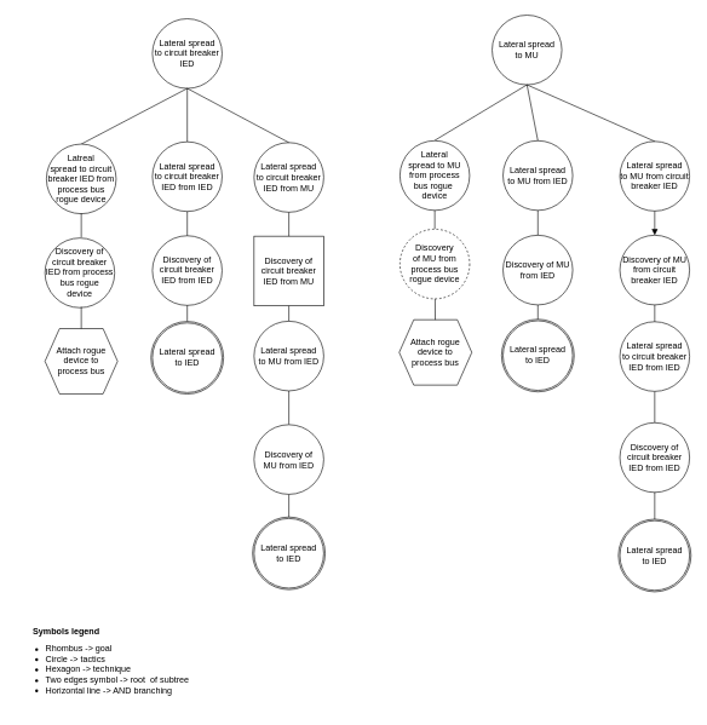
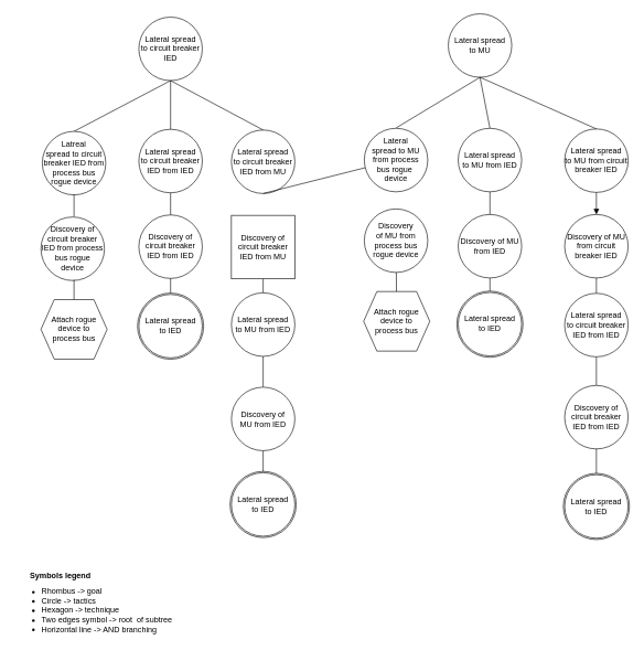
  <mxCell id="0" />
  <mxCell id="1" parent="0" />
  <mxCell id="2" value="&lt;font style=&quot;font-size: 12px&quot;&gt;Symbols legend&lt;/font&gt;" style="text;strokeColor=none;fillColor=none;html=1;fontSize=24;fontStyle=1;verticalAlign=middle;align=center;" parent="1" vertex="1"><mxGeometry x="40" y="846" width="100" height="40" as="geometry" /></mxCell>
  <mxCell id="3" value="&lt;ul&gt;&lt;li&gt;&lt;span&gt;Rhombus -&amp;gt; goal&lt;/span&gt;&lt;/li&gt;&lt;li&gt;&lt;span&gt;Circle -&amp;gt; tactics&lt;/span&gt;&lt;br&gt;&lt;/li&gt;&lt;li&gt;Hexagon -&amp;gt; technique&lt;/li&gt;&lt;li&gt;Two edges symbol -&amp;gt; root&amp;nbsp; of subtree&lt;/li&gt;&lt;li&gt;Horizontal line -&amp;gt; AND branching&lt;/li&gt;&lt;/ul&gt;" style="text;strokeColor=none;fillColor=none;html=1;whiteSpace=wrap;verticalAlign=middle;overflow=hidden;fontSize=12;" parent="1" vertex="1"><mxGeometry x="20" y="867" width="270" height="110" as="geometry" /></mxCell>
  <mxCell id="4" value="Lateral spread&lt;br&gt;to circuit breaker IED from IED" style="ellipse;whiteSpace=wrap;html=1;aspect=fixed;" parent="1" vertex="1"><mxGeometry x="209" y="194.9" width="96" height="96" as="geometry" /></mxCell>
  <mxCell id="5" value="" style="endArrow=none;html=1;rounded=0;exitX=0.5;exitY=1;exitDx=0;exitDy=0;entryX=0.5;entryY=0;entryDx=0;entryDy=0;" parent="1" target="39" edge="1"><mxGeometry width="50" height="50" relative="1" as="geometry"><mxPoint x="257" y="401.65" as="sourcePoint" /><mxPoint x="257" y="437.18" as="targetPoint" /></mxGeometry></mxCell>
  <mxCell id="6" value="Discovery of circuit breaker IED from IED" style="ellipse;whiteSpace=wrap;html=1;aspect=fixed;" parent="1" vertex="1"><mxGeometry x="209" y="324.34" width="96" height="96" as="geometry" /></mxCell>
  <mxCell id="7" value="" style="endArrow=none;html=1;rounded=0;exitX=0.5;exitY=1;exitDx=0;exitDy=0;entryX=0.5;entryY=0;entryDx=0;entryDy=0;" parent="1" source="4" target="6" edge="1"><mxGeometry width="50" height="50" relative="1" as="geometry"><mxPoint x="267" y="453.17" as="sourcePoint" /><mxPoint x="267" y="474.18" as="targetPoint" /></mxGeometry></mxCell>
  <mxCell id="8" value="Lateral spread&lt;br&gt;to circuit breaker IED" style="ellipse;whiteSpace=wrap;html=1;aspect=fixed;" parent="1" vertex="1"><mxGeometry x="209" y="25.37" width="96" height="96" as="geometry" /></mxCell>
  <mxCell id="9" value="" style="endArrow=none;html=1;rounded=0;exitX=0.5;exitY=1;exitDx=0;exitDy=0;entryX=0.5;entryY=0;entryDx=0;entryDy=0;" parent="1" source="8" target="4" edge="1"><mxGeometry width="50" height="50" relative="1" as="geometry"><mxPoint x="267" y="76.93" as="sourcePoint" /><mxPoint x="267" y="126.72" as="targetPoint" /></mxGeometry></mxCell>
  <mxCell id="10" value="Lateral spread&lt;br&gt;to circuit breaker IED from MU" style="ellipse;whiteSpace=wrap;html=1;aspect=fixed;" parent="1" vertex="1"><mxGeometry x="349" y="195.97" width="96" height="96" as="geometry" /></mxCell>
  <mxCell id="11" value="" style="endArrow=none;html=1;rounded=0;exitX=0.5;exitY=1;exitDx=0;exitDy=0;" parent="1" target="35" edge="1"><mxGeometry width="50" height="50" relative="1" as="geometry"><mxPoint x="397" y="646.65" as="sourcePoint" /><mxPoint x="397" y="695.59" as="targetPoint" /></mxGeometry></mxCell>
  <mxCell id="12" value="Discovery of circuit breaker IED from MU" style="whiteSpace=wrap;html=1;aspect=fixed;rounded=0;" parent="1" vertex="1"><mxGeometry x="349" y="324.97" width="96" height="96" as="geometry" /></mxCell>
- <mxCell id="13" value="" style="endArrow=none;html=1;rounded=0;exitX=0.5;exitY=1;exitDx=0;exitDy=0;entryX=0.5;entryY=0;entryDx=0;entryDy=0;" parent="1" source="10" target="12" edge="1"><mxGeometry width="50" height="50" relative="1" as="geometry"><mxPoint x="407" y="458.24" as="sourcePoint" /><mxPoint x="407" y="479.25" as="targetPoint" /></mxGeometry></mxCell>
+ <mxCell id="13" value="" style="endArrow=none;html=1;rounded=0;exitX=0.5;exitY=1;exitDx=0;exitDy=0;" parent="1" source="10" target="49" edge="1"><mxGeometry width="50" height="50" relative="1" as="geometry"><mxPoint x="407" y="458.24" as="sourcePoint" /><mxPoint x="407" y="479.25" as="targetPoint" /></mxGeometry></mxCell>
  <mxCell id="14" value="" style="endArrow=none;html=1;rounded=0;exitX=0.5;exitY=1;exitDx=0;exitDy=0;entryX=0.5;entryY=0;entryDx=0;entryDy=0;" parent="1" source="8" target="10" edge="1"><mxGeometry width="50" height="50" relative="1" as="geometry"><mxPoint x="397" y="172.4" as="sourcePoint" /><mxPoint x="407" y="131.79" as="targetPoint" /></mxGeometry></mxCell>
  <mxCell id="15" value="" style="endArrow=none;html=1;rounded=0;exitX=0.5;exitY=0;exitDx=0;exitDy=0;" parent="1" source="17" target="16" edge="1"><mxGeometry width="50" height="50" relative="1" as="geometry"><mxPoint x="363" y="569.39" as="sourcePoint" /><mxPoint x="397" y="542.77" as="targetPoint" /><Array as="points" /></mxGeometry></mxCell>
  <mxCell id="16" value="Lateral spread&lt;br&gt;to MU from IED" style="ellipse;whiteSpace=wrap;html=1;aspect=fixed;" parent="1" vertex="1"><mxGeometry x="349" y="442.09" width="96" height="96" as="geometry" /></mxCell>
  <mxCell id="17" value="Discovery of &lt;br&gt;MU from IED" style="ellipse;whiteSpace=wrap;html=1;aspect=fixed;" parent="1" vertex="1"><mxGeometry x="349" y="584.67" width="96" height="96" as="geometry" /></mxCell>
  <mxCell id="18" value="" style="endArrow=none;html=1;rounded=0;exitX=0.5;exitY=1;exitDx=0;exitDy=0;" parent="1" source="12" target="16" edge="1"><mxGeometry width="50" height="50" relative="1" as="geometry"><mxPoint x="449" y="420.75" as="sourcePoint" /><mxPoint x="407" y="314.56" as="targetPoint" /></mxGeometry></mxCell>
  <mxCell id="19" value="Lateral spread&lt;br&gt;to MU from IED" style="ellipse;whiteSpace=wrap;html=1;aspect=fixed;" parent="1" vertex="1"><mxGeometry x="692" y="193.41" width="96" height="96" as="geometry" /></mxCell>
  <mxCell id="20" value="" style="endArrow=none;html=1;rounded=0;exitX=0.5;exitY=1;exitDx=0;exitDy=0;entryX=0.5;entryY=0;entryDx=0;entryDy=0;" parent="1" target="41" edge="1"><mxGeometry width="50" height="50" relative="1" as="geometry"><mxPoint x="740" y="410.27" as="sourcePoint" /><mxPoint x="740" y="431.28" as="targetPoint" /></mxGeometry></mxCell>
  <mxCell id="21" value="Discovery of MU from IED" style="ellipse;whiteSpace=wrap;html=1;aspect=fixed;" parent="1" vertex="1"><mxGeometry x="692" y="323.63" width="96" height="96" as="geometry" /></mxCell>
  <mxCell id="22" value="" style="endArrow=none;html=1;rounded=0;exitX=0.5;exitY=1;exitDx=0;exitDy=0;entryX=0.5;entryY=0;entryDx=0;entryDy=0;" parent="1" source="19" target="21" edge="1"><mxGeometry width="50" height="50" relative="1" as="geometry"><mxPoint x="750" y="420.27" as="sourcePoint" /><mxPoint x="750" y="441.28" as="targetPoint" /></mxGeometry></mxCell>
  <mxCell id="23" value="Lateral spread&lt;br&gt;to MU" style="ellipse;whiteSpace=wrap;html=1;aspect=fixed;" parent="1" vertex="1"><mxGeometry x="677" y="20.37" width="96" height="96" as="geometry" /></mxCell>
  <mxCell id="24" value="" style="endArrow=none;html=1;rounded=0;exitX=0.5;exitY=0;exitDx=0;exitDy=0;entryX=0.5;entryY=1;entryDx=0;entryDy=0;" parent="1" source="19" target="23" edge="1"><mxGeometry width="50" height="50" relative="1" as="geometry"><mxPoint x="737" y="206.48" as="sourcePoint" /><mxPoint x="737" y="133.37" as="targetPoint" /></mxGeometry></mxCell>
  <mxCell id="25" value="Lateral spread&lt;br&gt;to MU from circuit breaker IED" style="ellipse;whiteSpace=wrap;html=1;aspect=fixed;" parent="1" vertex="1"><mxGeometry x="853" y="194.33" width="96" height="96" as="geometry" /></mxCell>
  <mxCell id="26" value="" style="endArrow=none;html=1;rounded=0;exitX=0.5;exitY=1;exitDx=0;exitDy=0;" parent="1" edge="1"><mxGeometry width="50" height="50" relative="1" as="geometry"><mxPoint x="901" y="668" as="sourcePoint" /><mxPoint x="901" y="716.94" as="targetPoint" /></mxGeometry></mxCell>
  <mxCell id="27" value="Discovery of MU from circuit breaker IED" style="ellipse;whiteSpace=wrap;html=1;aspect=fixed;" parent="1" vertex="1"><mxGeometry x="853" y="323.63" width="96" height="96" as="geometry" /></mxCell>
  <mxCell id="28" value="" style="endArrow=block;html=1;rounded=0;exitX=0.5;exitY=1;exitDx=0;exitDy=0;entryX=0.5;entryY=0;entryDx=0;entryDy=0;" parent="1" source="25" target="27" edge="1"><mxGeometry width="50" height="50" relative="1" as="geometry"><mxPoint x="911" y="460.95" as="sourcePoint" /><mxPoint x="911" y="481.96" as="targetPoint" /></mxGeometry></mxCell>
  <mxCell id="29" value="" style="endArrow=none;html=1;rounded=0;exitX=0.5;exitY=0;exitDx=0;exitDy=0;" parent="1" source="31" target="30" edge="1"><mxGeometry width="50" height="50" relative="1" as="geometry"><mxPoint x="867" y="572.1" as="sourcePoint" /><mxPoint x="901" y="545.48" as="targetPoint" /><Array as="points" /></mxGeometry></mxCell>
  <mxCell id="30" value="Lateral spread&lt;br&gt;to circuit breaker IED from IED" style="ellipse;whiteSpace=wrap;html=1;aspect=fixed;" parent="1" vertex="1"><mxGeometry x="853" y="442.8" width="96" height="96" as="geometry" /></mxCell>
  <mxCell id="31" value="Discovery of circuit breaker IED&amp;nbsp;from IED" style="ellipse;whiteSpace=wrap;html=1;aspect=fixed;" parent="1" vertex="1"><mxGeometry x="853" y="582.02" width="96" height="96" as="geometry" /></mxCell>
  <mxCell id="32" value="" style="endArrow=none;html=1;rounded=0;exitX=0.5;exitY=1;exitDx=0;exitDy=0;" parent="1" source="27" target="30" edge="1"><mxGeometry width="50" height="50" relative="1" as="geometry"><mxPoint x="953" y="423.46" as="sourcePoint" /><mxPoint x="911" y="317.27" as="targetPoint" /></mxGeometry></mxCell>
  <mxCell id="33" value="" style="endArrow=none;html=1;rounded=0;exitX=0.5;exitY=1;exitDx=0;exitDy=0;entryX=0.5;entryY=0;entryDx=0;entryDy=0;" parent="1" source="23" target="25" edge="1"><mxGeometry width="50" height="50" relative="1" as="geometry"><mxPoint x="892" y="123.37" as="sourcePoint" /><mxPoint x="962" y="196.86" as="targetPoint" /></mxGeometry></mxCell>
  <mxCell id="34" value="" style="ellipse;whiteSpace=wrap;html=1;aspect=fixed;" parent="1" vertex="1"><mxGeometry x="347" y="711.94" width="100" height="100" as="geometry" /></mxCell>
  <mxCell id="35" value="Lateral spread&lt;br&gt;to IED" style="ellipse;whiteSpace=wrap;html=1;aspect=fixed;" parent="1" vertex="1"><mxGeometry x="349" y="713.94" width="96" height="96" as="geometry" /></mxCell>
  <mxCell id="36" value="" style="ellipse;whiteSpace=wrap;html=1;aspect=fixed;" parent="1" vertex="1"><mxGeometry x="851" y="714.94" width="100" height="100" as="geometry" /></mxCell>
  <mxCell id="37" value="Lateral spread&lt;br&gt;to IED" style="ellipse;whiteSpace=wrap;html=1;aspect=fixed;" parent="1" vertex="1"><mxGeometry x="853" y="716.94" width="96" height="96" as="geometry" /></mxCell>
  <mxCell id="38" value="" style="ellipse;whiteSpace=wrap;html=1;aspect=fixed;" parent="1" vertex="1"><mxGeometry x="207" y="442.44" width="100" height="100" as="geometry" /></mxCell>
  <mxCell id="39" value="Lateral spread&lt;br&gt;to IED" style="ellipse;whiteSpace=wrap;html=1;aspect=fixed;" parent="1" vertex="1"><mxGeometry x="209" y="444.44" width="96" height="96" as="geometry" /></mxCell>
  <mxCell id="40" value="" style="ellipse;whiteSpace=wrap;html=1;aspect=fixed;" parent="1" vertex="1"><mxGeometry x="690" y="439.45" width="100" height="100" as="geometry" /></mxCell>
  <mxCell id="41" value="Lateral spread&lt;br&gt;to IED" style="ellipse;whiteSpace=wrap;html=1;aspect=fixed;" parent="1" vertex="1"><mxGeometry x="692" y="441.45" width="96" height="96" as="geometry" /></mxCell>
  <mxCell id="42" value="" style="endArrow=none;html=1;rounded=0;exitX=0.5;exitY=1;exitDx=0;exitDy=0;entryX=0.5;entryY=0;entryDx=0;entryDy=0;" parent="1" source="8" target="43" edge="1"><mxGeometry width="50" height="50" relative="1" as="geometry"><mxPoint x="328" y="121.48" as="sourcePoint" /><mxPoint x="113" y="189.68" as="targetPoint" /></mxGeometry></mxCell>
  <mxCell id="43" value="Latreal &lt;br&gt;spread to circuit breaker IED from &lt;br&gt;process bus rogue device" style="ellipse;whiteSpace=wrap;html=1;aspect=fixed;" parent="1" vertex="1"><mxGeometry x="63" y="198.05" width="96" height="96" as="geometry" /></mxCell>
  <mxCell id="44" value="Discovery of circuit breaker IED from process bus rogue &lt;br&gt;device" style="ellipse;whiteSpace=wrap;html=1;aspect=fixed;" parent="1" vertex="1"><mxGeometry x="61" y="327.49" width="96" height="96" as="geometry" /></mxCell>
  <mxCell id="45" value="Attach rogue device to &lt;br&gt;process bus" style="shape=hexagon;perimeter=hexagonPerimeter2;whiteSpace=wrap;html=1;fixedSize=1;" parent="1" vertex="1"><mxGeometry x="61" y="452.31" width="100" height="90" as="geometry" /></mxCell>
  <mxCell id="46" value="" style="endArrow=none;html=1;rounded=0;" parent="1" source="45" edge="1"><mxGeometry width="50" height="50" relative="1" as="geometry"><mxPoint x="119" y="215.6" as="sourcePoint" /><mxPoint x="111" y="422.31" as="targetPoint" /><Array as="points" /></mxGeometry></mxCell>
  <mxCell id="47" value="" style="endArrow=none;html=1;rounded=0;exitX=0.5;exitY=0;exitDx=0;exitDy=0;" parent="1" edge="1"><mxGeometry width="50" height="50" relative="1" as="geometry"><mxPoint x="111" y="326.38" as="sourcePoint" /><mxPoint x="111" y="293.09" as="targetPoint" /><Array as="points" /></mxGeometry></mxCell>
  <mxCell id="48" value="" style="endArrow=none;html=1;rounded=0;exitX=0.5;exitY=1;exitDx=0;exitDy=0;entryX=0.5;entryY=0;entryDx=0;entryDy=0;" parent="1" source="23" edge="1"><mxGeometry width="50" height="50" relative="1" as="geometry"><mxPoint x="815" y="116.37" as="sourcePoint" /><mxPoint x="598" y="192.94" as="targetPoint" /></mxGeometry></mxCell>
  <mxCell id="49" value="Lateral &lt;br&gt;spread to MU from process &lt;br&gt;bus rogue&amp;nbsp;&lt;br&gt;device" style="ellipse;whiteSpace=wrap;html=1;aspect=fixed;" parent="1" vertex="1"><mxGeometry x="550" y="193.41" width="96" height="96" as="geometry" /></mxCell>
- <mxCell id="50" value="" style="endArrow=none;html=1;rounded=0;entryX=0.5;entryY=1;entryDx=0;entryDy=0;" parent="1" source="51" target="49" edge="1"><mxGeometry width="50" height="50" relative="1" as="geometry"><mxPoint x="541" y="312.59" as="sourcePoint" /><mxPoint x="495.88" y="290.85" as="targetPoint" /><Array as="points" /></mxGeometry></mxCell>
- <mxCell id="51" value="Discovery &lt;br&gt;of MU from process bus rogue device" style="ellipse;whiteSpace=wrap;html=1;aspect=fixed;dashed=1;" parent="1" vertex="1"><mxGeometry x="550" y="315.3" width="96" height="96" as="geometry" /></mxCell>
+ <mxCell id="51" value="Discovery &lt;br&gt;of MU from process bus rogue device" style="ellipse;whiteSpace=wrap;html=1;aspect=fixed;" parent="1" vertex="1"><mxGeometry x="550" y="315.3" width="96" height="96" as="geometry" /></mxCell>
  <mxCell id="52" value="Attach rogue device to &lt;br&gt;process bus" style="shape=hexagon;perimeter=hexagonPerimeter2;whiteSpace=wrap;html=1;fixedSize=1;" parent="1" vertex="1"><mxGeometry x="549" y="440.12" width="100" height="90" as="geometry" /></mxCell>
  <mxCell id="53" value="" style="endArrow=none;html=1;rounded=0;" parent="1" source="52" target="51" edge="1"><mxGeometry width="50" height="50" relative="1" as="geometry"><mxPoint x="608" y="203.41" as="sourcePoint" /><mxPoint x="600" y="410.12" as="targetPoint" /><Array as="points" /></mxGeometry></mxCell>
